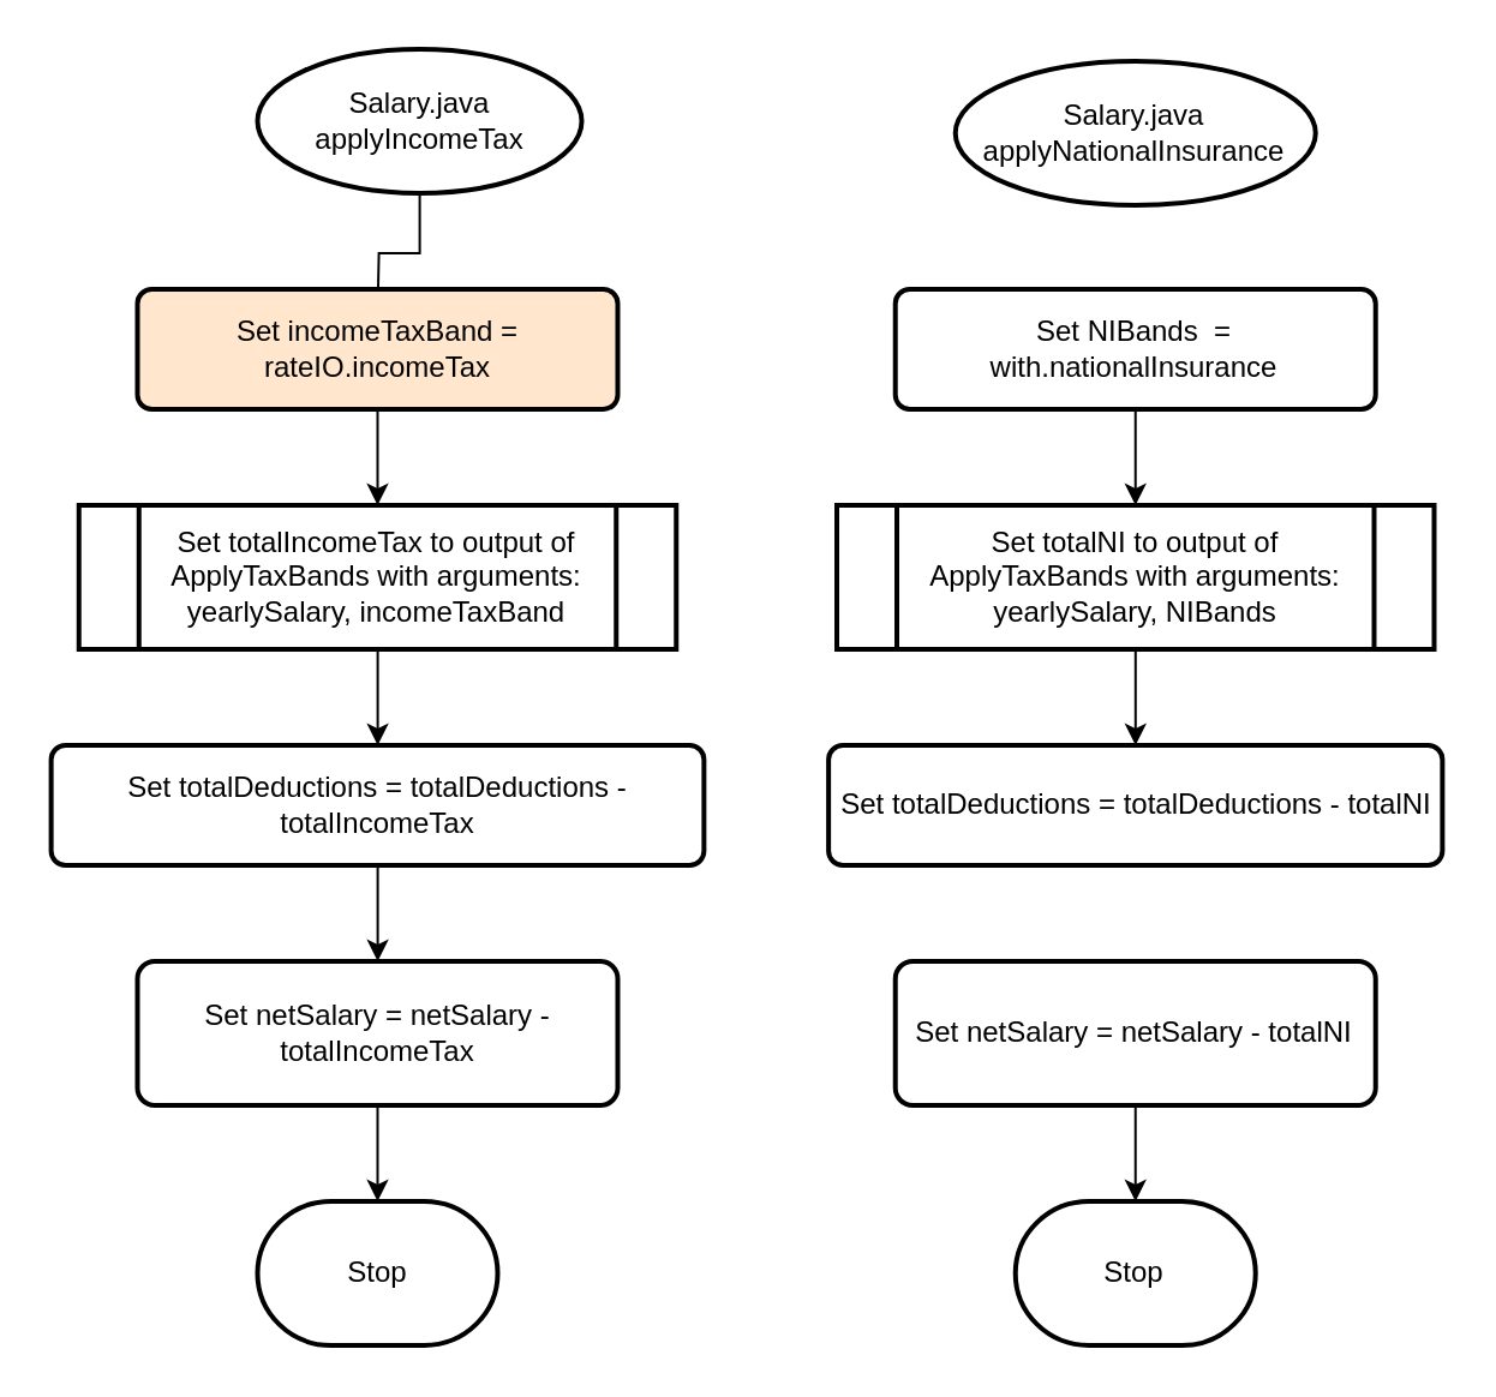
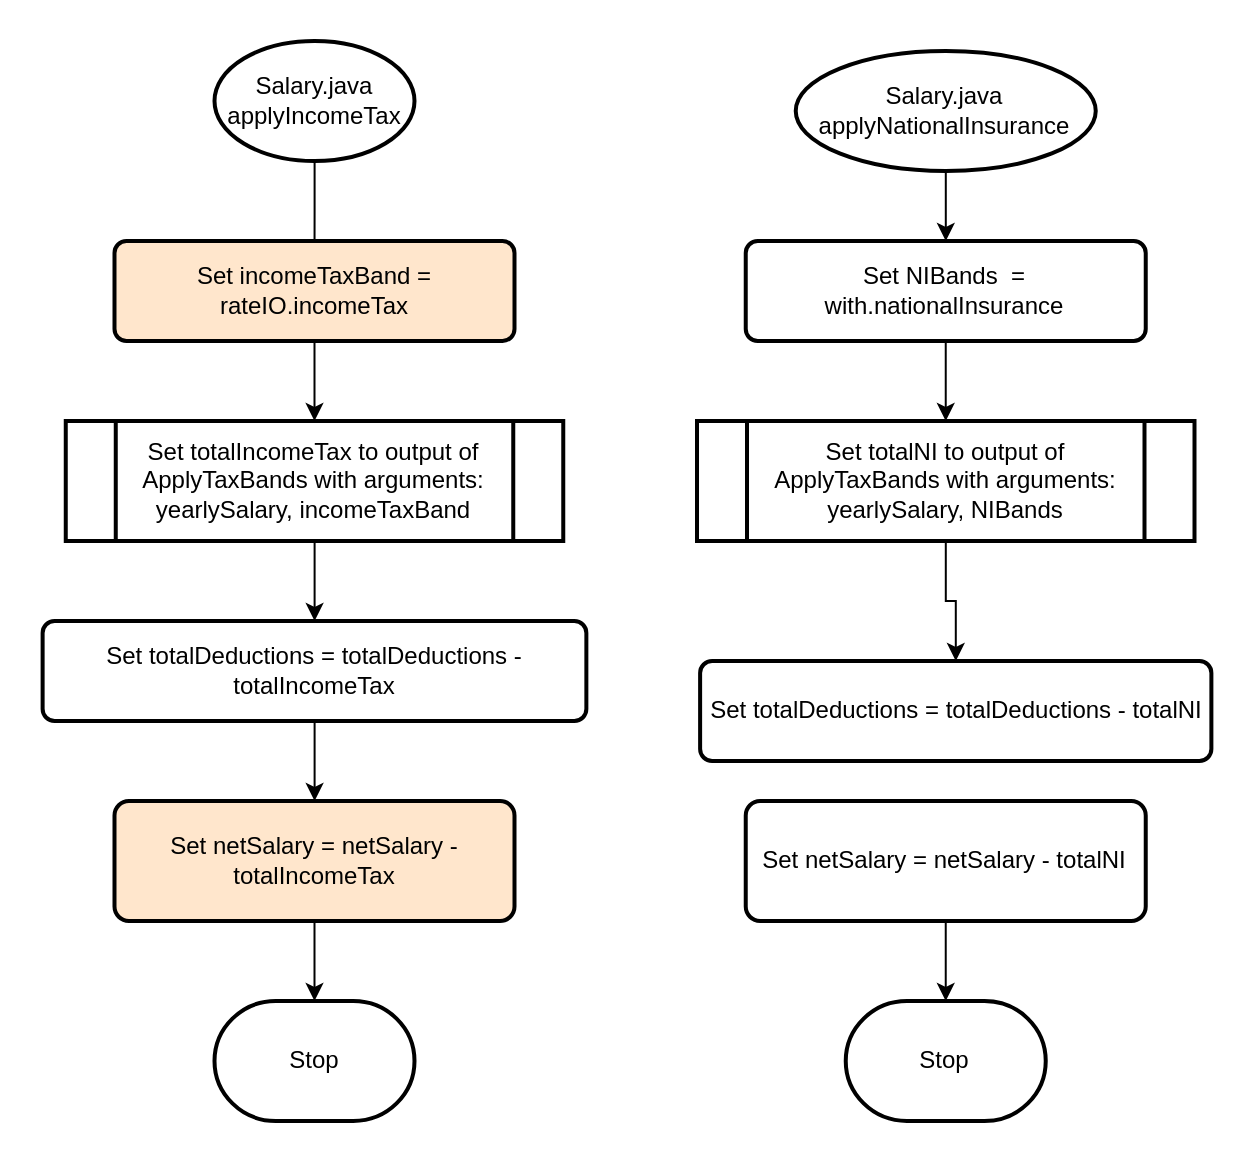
  <mxCell id="0" />
  <mxCell id="1" parent="0" />
  <mxCell id="2" value="" style="edgeStyle=orthogonalEdgeStyle;rounded=0;orthogonalLoop=1;jettySize=auto;html=1;" edge="1" parent="1" source="3"><mxGeometry relative="1" as="geometry"><mxPoint x="156.75" y="130" as="targetPoint" /></mxGeometry></mxCell>
- <mxCell id="3" value="Salary.java&lt;br&gt;applyIncomeTax" style="strokeWidth=2;html=1;shape=mxgraph.flowchart.start_1;whiteSpace=wrap;" vertex="1" parent="1"><mxGeometry x="106.75" y="20" width="135" height="60" as="geometry" /></mxCell>
+ <mxCell id="3" value="Salary.java&lt;br&gt;applyIncomeTax" style="strokeWidth=2;html=1;shape=mxgraph.flowchart.start_1;whiteSpace=wrap;" vertex="1" parent="1"><mxGeometry x="106.75" y="20" width="100" height="60" as="geometry" /></mxCell>
+ <mxCell id="4" value="" style="edgeStyle=orthogonalEdgeStyle;rounded=0;orthogonalLoop=1;jettySize=auto;html=1;" edge="1" parent="1" source="5" target="18"><mxGeometry relative="1" as="geometry" /></mxCell>
  <mxCell id="5" value="Salary.java&lt;br&gt;applyNationalInsurance" style="strokeWidth=2;html=1;shape=mxgraph.flowchart.start_1;whiteSpace=wrap;" vertex="1" parent="1"><mxGeometry x="397.37" y="25" width="150" height="60" as="geometry" /></mxCell>
  <mxCell id="6" value="" style="edgeStyle=orthogonalEdgeStyle;rounded=0;orthogonalLoop=1;jettySize=auto;html=1;" edge="1" parent="1" source="7" target="11"><mxGeometry relative="1" as="geometry" /></mxCell>
  <mxCell id="7" value="Set totalIncomeTax to output of ApplyTaxBands with arguments:&lt;div&gt;yearlySalary, incomeTaxBand&lt;br&gt;&lt;/div&gt;" style="shape=process;whiteSpace=wrap;html=1;backgroundOutline=1;strokeWidth=2;" vertex="1" parent="1"><mxGeometry x="32.38" y="210" width="248.75" height="60" as="geometry" /></mxCell>
  <mxCell id="8" value="" style="edgeStyle=orthogonalEdgeStyle;rounded=0;orthogonalLoop=1;jettySize=auto;html=1;" edge="1" parent="1" source="9" target="7"><mxGeometry relative="1" as="geometry" /></mxCell>
  <mxCell id="9" value="Set incomeTaxBand = rateIO.incomeTax" style="whiteSpace=wrap;html=1;strokeWidth=2;rounded=1;arcSize=12;fillColor=#ffe6cc;" vertex="1" parent="1"><mxGeometry x="56.75" y="120" width="200" height="50" as="geometry" /></mxCell>
  <mxCell id="10" value="" style="edgeStyle=orthogonalEdgeStyle;rounded=0;orthogonalLoop=1;jettySize=auto;html=1;" edge="1" parent="1" source="11" target="13"><mxGeometry relative="1" as="geometry" /></mxCell>
  <mxCell id="11" value="Set totalDeductions = totalDeductions - totalIncomeTax" style="whiteSpace=wrap;html=1;strokeWidth=2;rounded=1;arcSize=12;" vertex="1" parent="1"><mxGeometry x="20.81" y="310" width="271.87" height="50" as="geometry" /></mxCell>
  <mxCell id="12" value="" style="edgeStyle=orthogonalEdgeStyle;rounded=0;orthogonalLoop=1;jettySize=auto;html=1;" edge="1" parent="1" source="13" target="14"><mxGeometry relative="1" as="geometry" /></mxCell>
- <mxCell id="13" value="Set netSalary = netSalary - totalIncomeTax" style="whiteSpace=wrap;html=1;strokeWidth=2;rounded=1;arcSize=12;" vertex="1" parent="1"><mxGeometry x="56.75" y="400" width="200" height="60" as="geometry" /></mxCell>
+ <mxCell id="13" value="Set netSalary = netSalary - totalIncomeTax" style="whiteSpace=wrap;html=1;strokeWidth=2;rounded=1;arcSize=12;fillColor=#ffe6cc;" vertex="1" parent="1"><mxGeometry x="56.75" y="400" width="200" height="60" as="geometry" /></mxCell>
  <mxCell id="14" value="Stop" style="strokeWidth=2;html=1;shape=mxgraph.flowchart.terminator;whiteSpace=wrap;" vertex="1" parent="1"><mxGeometry x="106.75" y="500" width="100" height="60" as="geometry" /></mxCell>
  <mxCell id="15" value="" style="edgeStyle=orthogonalEdgeStyle;rounded=0;orthogonalLoop=1;jettySize=auto;html=1;" edge="1" parent="1" source="16" target="19"><mxGeometry relative="1" as="geometry" /></mxCell>
  <mxCell id="16" value="Set totalNI to output of ApplyTaxBands with arguments:&lt;div&gt;yearlySalary, NIBands&lt;br&gt;&lt;/div&gt;" style="shape=process;whiteSpace=wrap;html=1;backgroundOutline=1;strokeWidth=2;" vertex="1" parent="1"><mxGeometry x="348" y="210" width="248.75" height="60" as="geometry" /></mxCell>
  <mxCell id="17" value="" style="edgeStyle=orthogonalEdgeStyle;rounded=0;orthogonalLoop=1;jettySize=auto;html=1;" edge="1" parent="1" source="18" target="16"><mxGeometry relative="1" as="geometry" /></mxCell>
  <mxCell id="18" value="Set NIBands&amp;nbsp; = with.nationalInsurance" style="whiteSpace=wrap;html=1;strokeWidth=2;rounded=1;arcSize=12;" vertex="1" parent="1"><mxGeometry x="372.37" y="120" width="200" height="50" as="geometry" /></mxCell>
- <mxCell id="19" value="Set totalDeductions = totalDeductions - totalNI" style="whiteSpace=wrap;html=1;strokeWidth=2;rounded=1;arcSize=12;" vertex="1" parent="1"><mxGeometry x="344.56" y="310" width="255.63" height="50" as="geometry" /></mxCell>
+ <mxCell id="19" value="Set totalDeductions = totalDeductions - totalNI" style="whiteSpace=wrap;html=1;strokeWidth=2;rounded=1;arcSize=12;" vertex="1" parent="1"><mxGeometry x="349.56" y="330" width="255.63" height="50" as="geometry" /></mxCell>
  <mxCell id="20" value="" style="edgeStyle=orthogonalEdgeStyle;rounded=0;orthogonalLoop=1;jettySize=auto;html=1;" edge="1" parent="1" source="21" target="22"><mxGeometry relative="1" as="geometry" /></mxCell>
  <mxCell id="21" value="Set netSalary = netSalary - totalNI" style="whiteSpace=wrap;html=1;strokeWidth=2;rounded=1;arcSize=12;" vertex="1" parent="1"><mxGeometry x="372.37" y="400" width="200" height="60" as="geometry" /></mxCell>
  <mxCell id="22" value="Stop" style="strokeWidth=2;html=1;shape=mxgraph.flowchart.terminator;whiteSpace=wrap;" vertex="1" parent="1"><mxGeometry x="422.37" y="500" width="100" height="60" as="geometry" /></mxCell>
